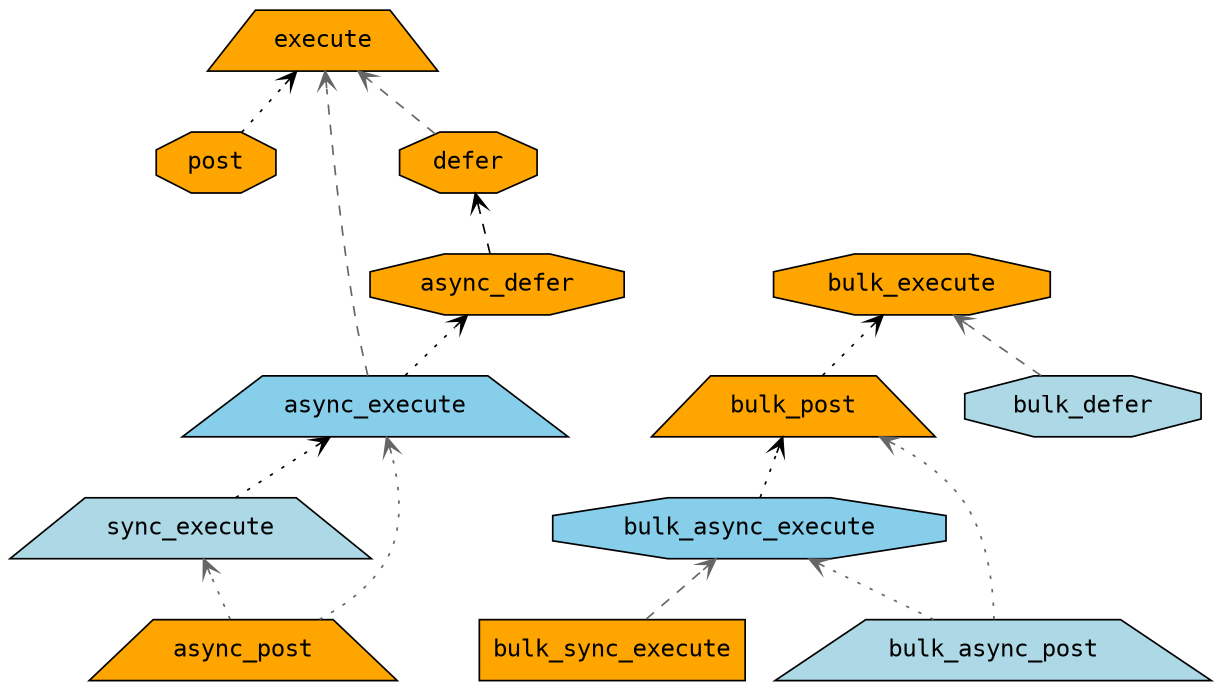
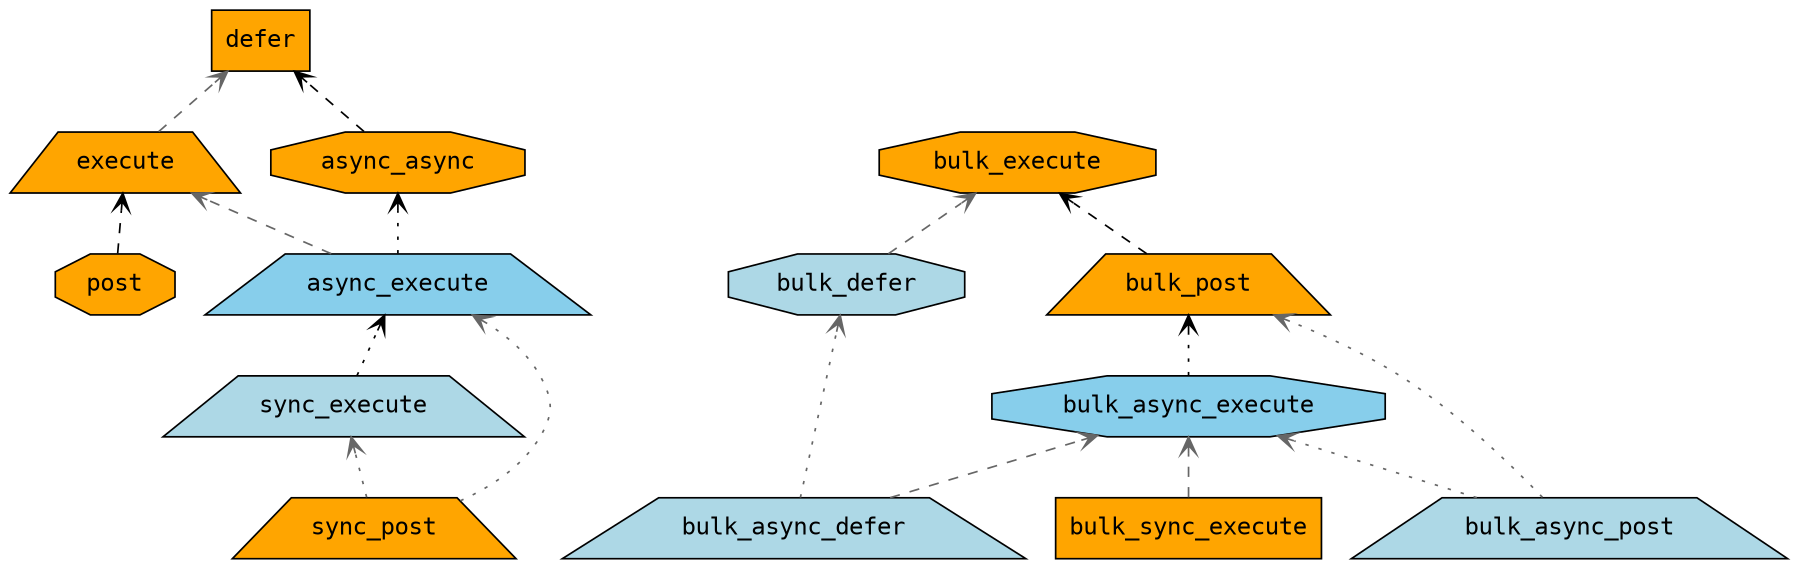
  digraph {
    rankdir=BT
    node [fillcolor=orange fontname=Consolas labeljust=l shape=trapezium style=filled]
    edge [arrowhead=open color=gray40 fontname=Consolas style=dotted]
    sync_execute [fillcolor=lightblue]
    async_execute [fillcolor=skyblue]
    execute
-   async_post
+   async_post [label=sync_post]
    post [shape=octagon]
-   async_defer [shape=octagon]
-   defer [shape=octagon]
+   async_defer [shape=octagon label=async_async]
+   defer [shape=box]
    bulk_sync_execute [shape=box]
    bulk_async_execute [fillcolor=skyblue shape=octagon]
    bulk_execute [shape=octagon]
    bulk_async_post [fillcolor=lightblue]
    bulk_post
+   bulk_async_defer [fillcolor=lightblue]
    bulk_defer [fillcolor=lightblue shape=octagon]
    subgraph sub_1 {
      sync_execute
      async_execute
      execute
      async_post
      post
      async_defer
      defer
      bulk_sync_execute
      bulk_async_execute
      bulk_execute
      bulk_async_post
      bulk_post
+     bulk_async_defer
      bulk_defer
    }
    subgraph sub_2 {
      async_execute
      execute
      async_post
      post
      async_defer
      defer
      bulk_async_execute
      bulk_execute
      bulk_async_post
      bulk_post
+     bulk_async_defer
      bulk_defer
    }
    sync_execute -> async_execute [color=black]
    async_execute -> execute [style=dashed]
    async_execute -> async_defer [color=black]
    async_post -> sync_execute
    async_post -> async_execute
-   post -> execute [color=black]
+   post -> execute [color=black style=dashed]
    async_defer -> defer [color=black style=dashed]
-   defer -> execute [style=dashed]
+   execute -> defer [style=dashed]
    bulk_sync_execute -> bulk_async_execute [style=dashed]
    bulk_async_execute -> bulk_post [color=black]
    bulk_async_post -> bulk_async_execute
    bulk_async_post -> bulk_post
-   bulk_post -> bulk_execute [color=black]
+   bulk_post -> bulk_execute [color=black style=dashed]
+   bulk_async_defer -> bulk_async_execute [style=dashed]
+   bulk_async_defer -> bulk_defer
    bulk_defer -> bulk_execute [style=dashed]
  }
